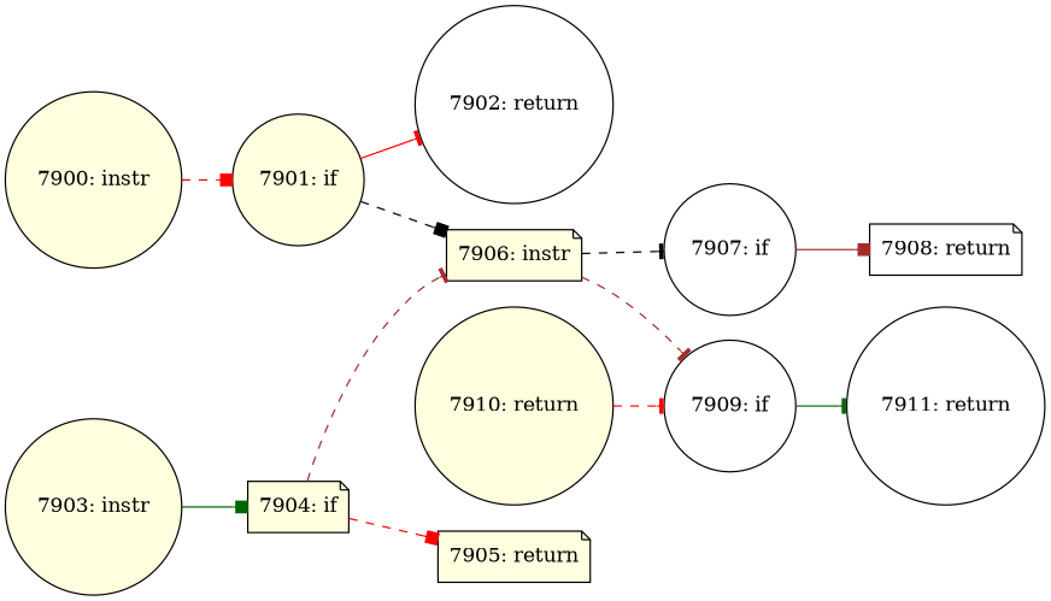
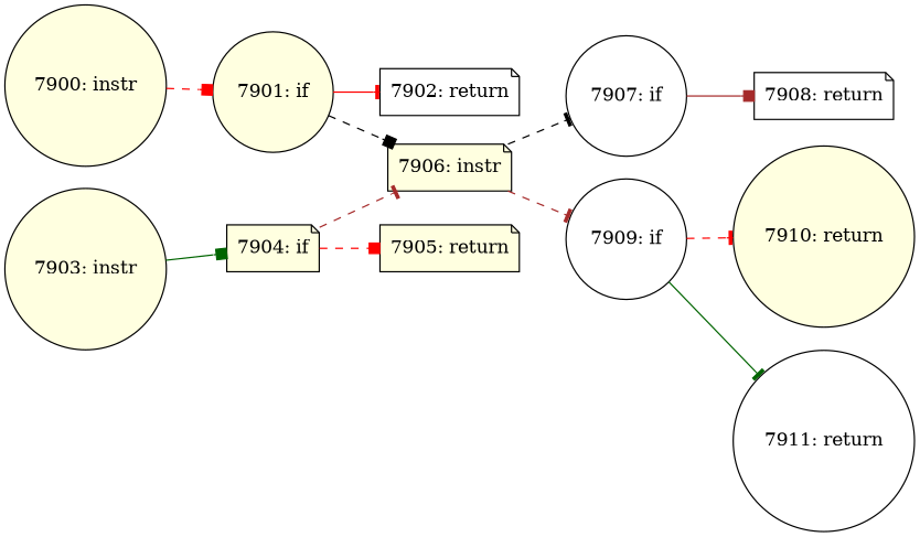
  digraph {
    rankdir=LR
    node [fillcolor=lightyellow shape=circle style=filled]
    edge [arrowhead=tee color=red style=dashed]
    n1 [label="7900: instr"]
    n2 [label="7901: if"]
-   n3 [fillcolor=white label="7902: return"]
+   n3 [fillcolor=white label="7902: return" shape=note]
    n4 [label="7906: instr" shape=note]
    n5 [label="7903: instr"]
    n6 [label="7904: if" shape=note]
    n7 [label="7905: return" shape=note]
    n8 [fillcolor=white label="7907: if"]
    n9 [fillcolor=white label="7909: if"]
    n10 [fillcolor=white label="7908: return" shape=note]
    n11 [label="7910: return"]
    n12 [fillcolor=white label="7911: return"]
    n1 -> n2 [arrowhead=box]
    n2 -> n3 [style=solid]
    n2 -> n4 [arrowhead=box color=black]
    n4 -> n8 [color=black]
    n4 -> n9 [color=brown]
    n5 -> n6 [arrowhead=box color=darkgreen style=solid]
    n6 -> n4 [color=brown]
    n6 -> n7 [arrowhead=box]
    n8 -> n10 [arrowhead=box color=brown style=solid]
-   n11 -> n9
+   n9 -> n11
    n9 -> n12 [color=darkgreen style=solid]
  }
